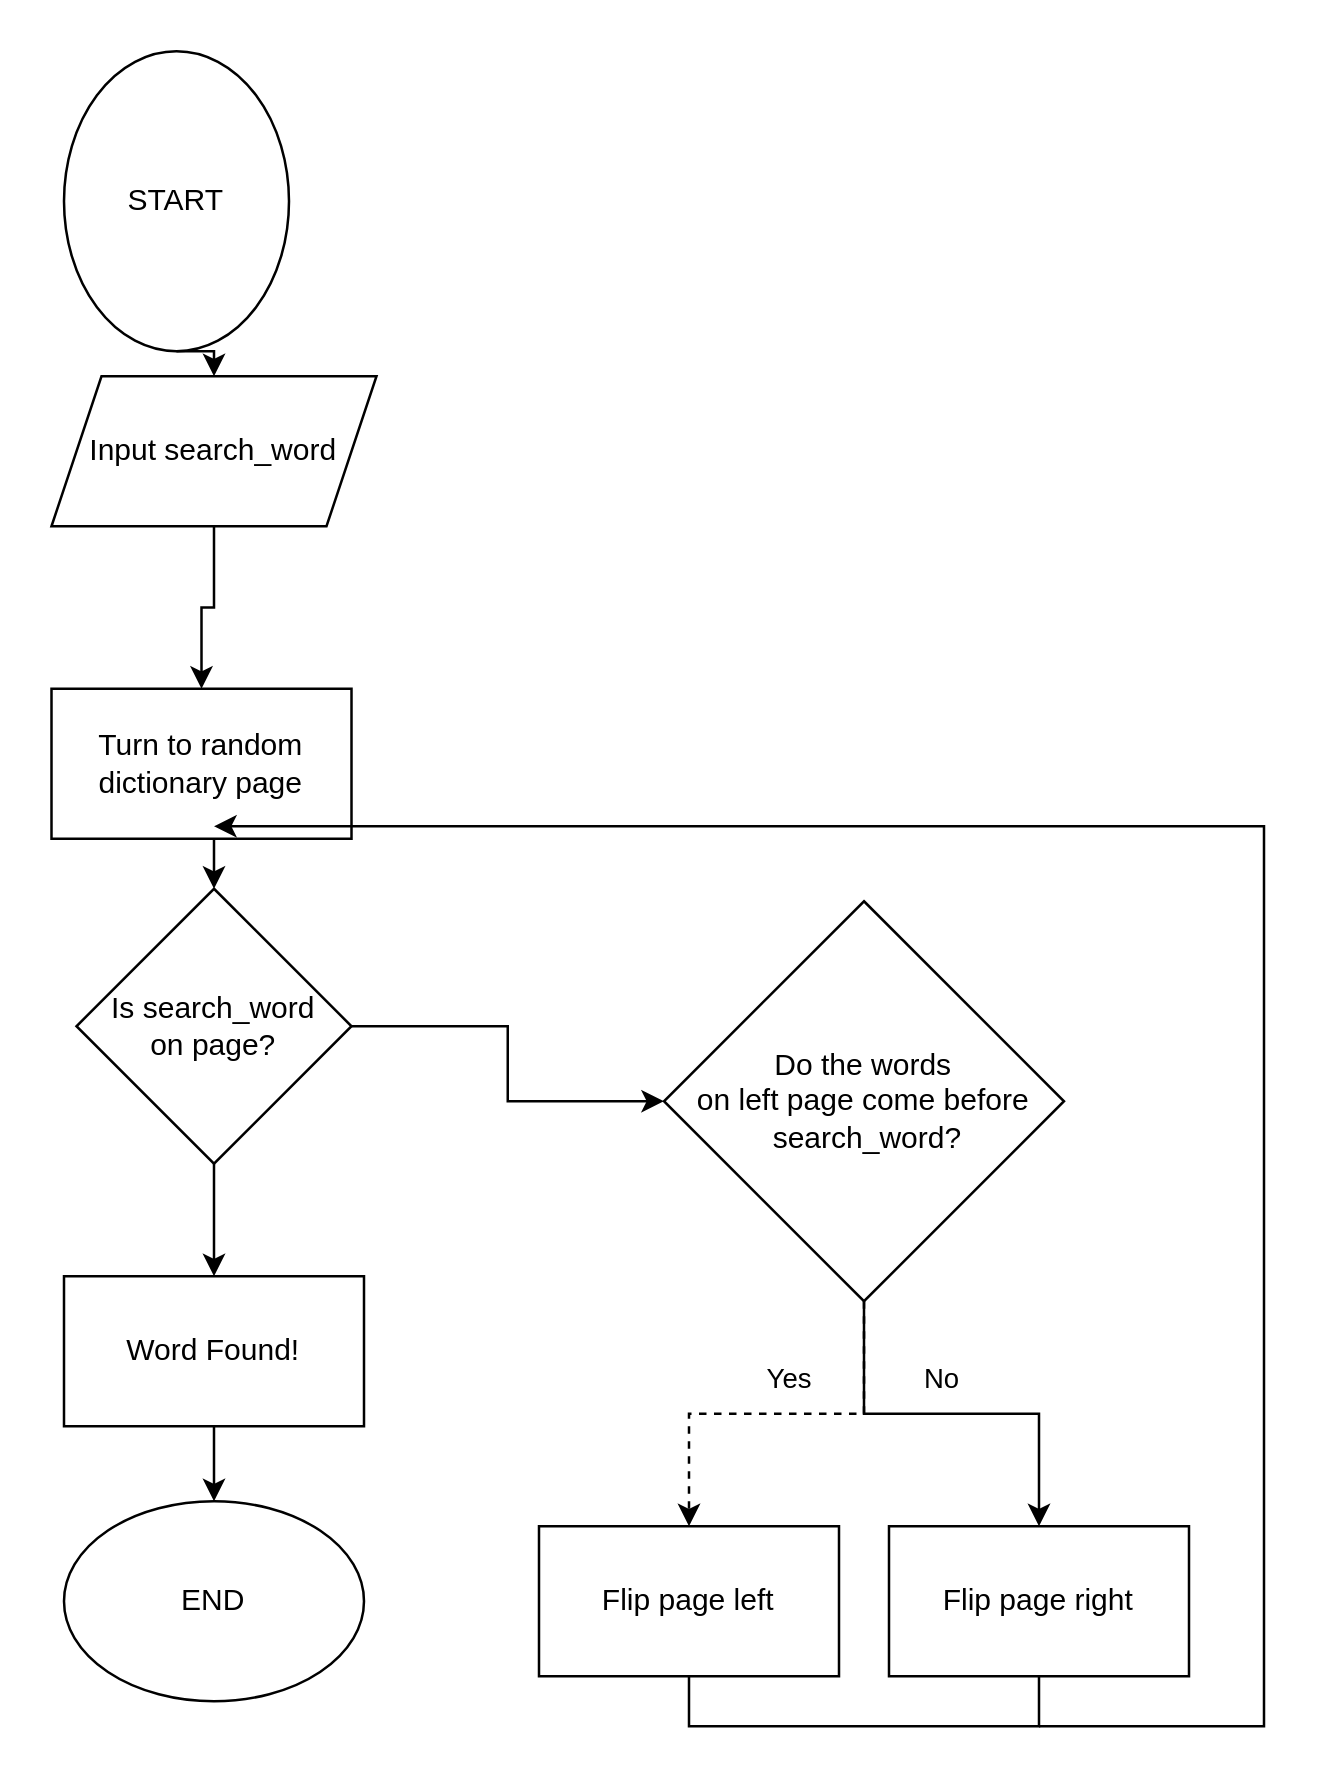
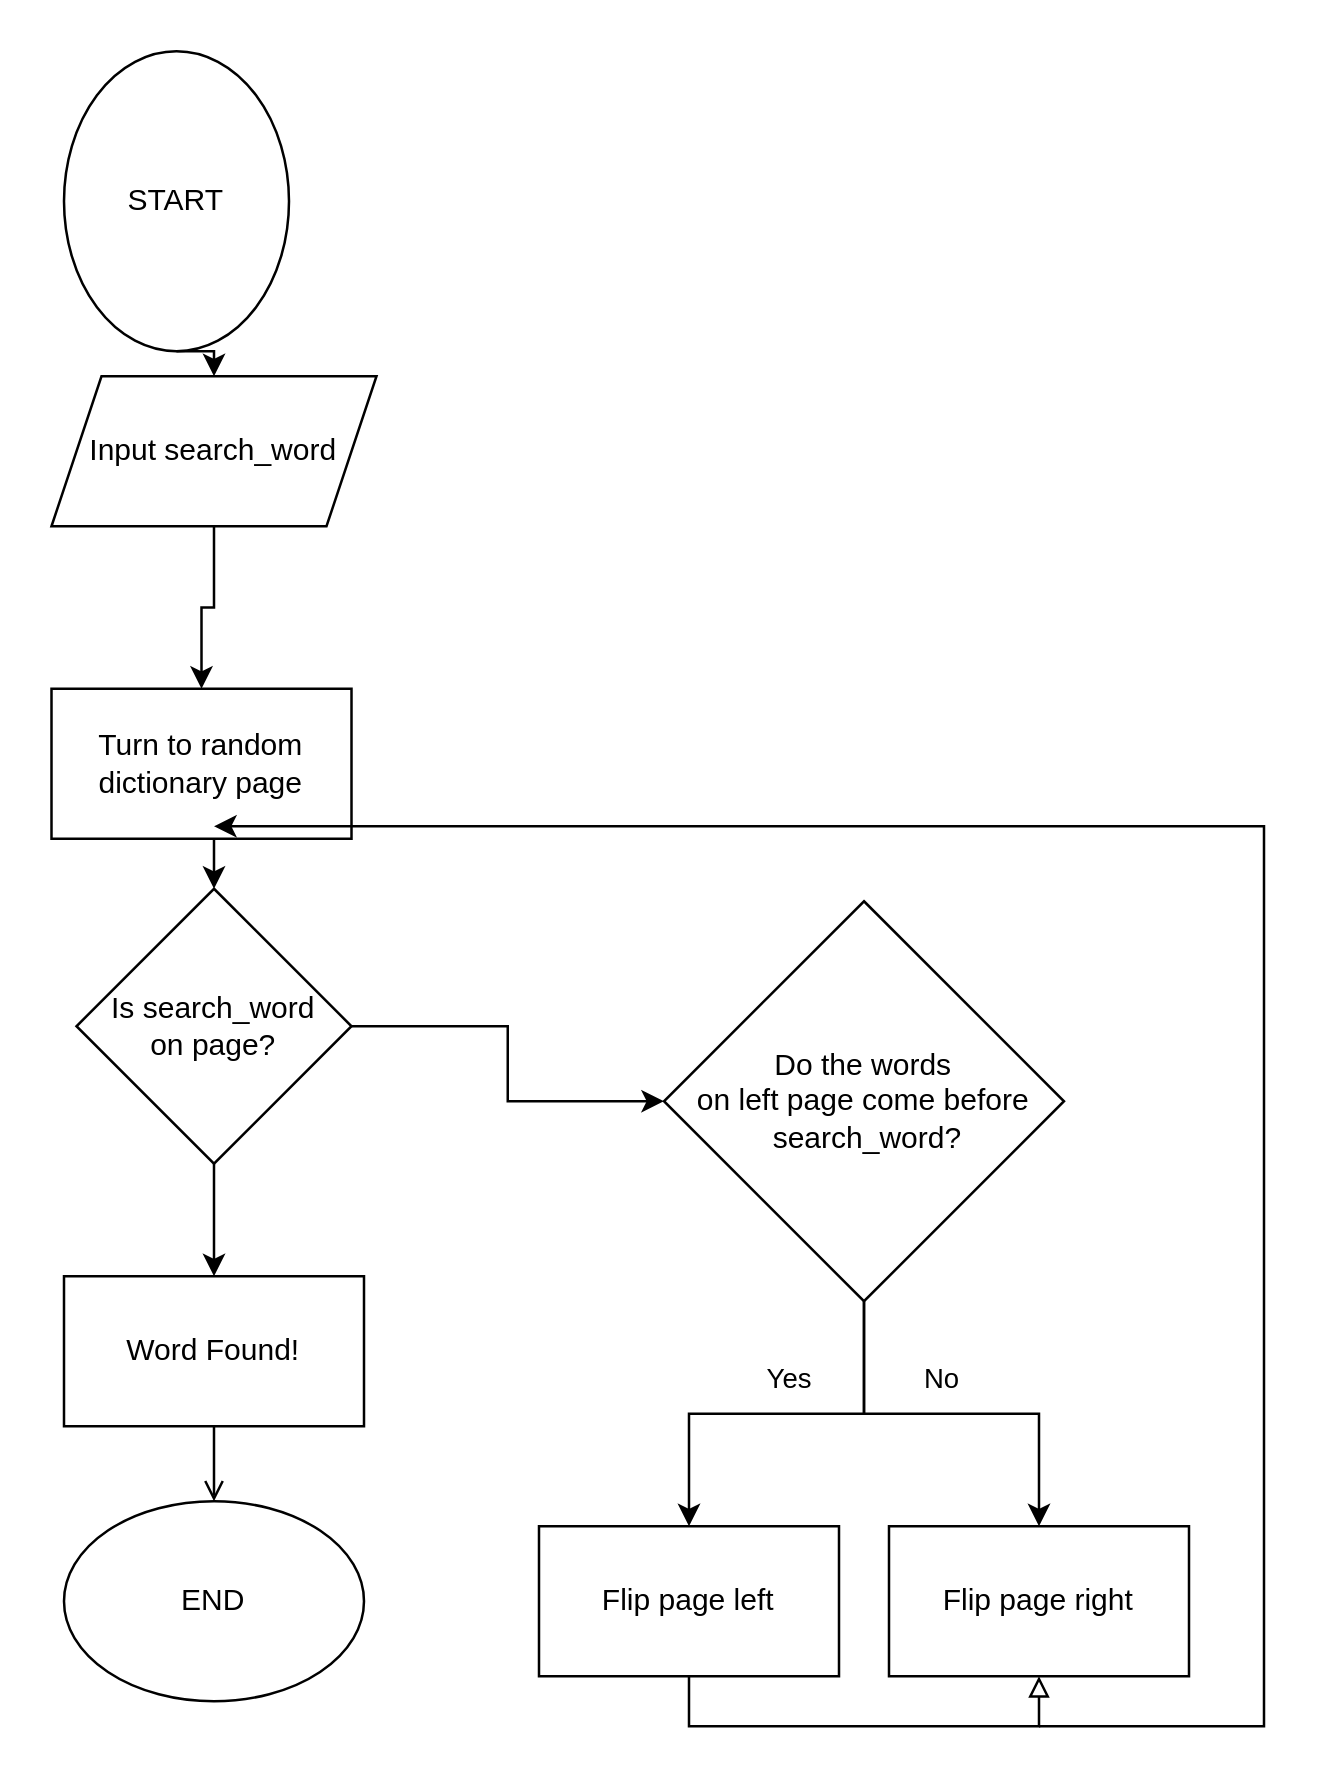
  <mxCell id="0" />
  <mxCell id="1" parent="0" />
  <mxCell id="2" style="edgeStyle=orthogonalEdgeStyle;rounded=0;orthogonalLoop=1;jettySize=auto;html=1;exitX=0.5;exitY=1;exitDx=0;exitDy=0;entryX=0.5;entryY=0;entryDx=0;entryDy=0;" edge="1" parent="1" source="3" target="5"><mxGeometry relative="1" as="geometry" /></mxCell>
  <mxCell id="3" value="START" style="ellipse;whiteSpace=wrap;html=1;" vertex="1" parent="1"><mxGeometry x="25" y="20" width="90" height="120" as="geometry" /></mxCell>
  <mxCell id="4" style="edgeStyle=orthogonalEdgeStyle;rounded=0;orthogonalLoop=1;jettySize=auto;html=1;exitX=0.5;exitY=1;exitDx=0;exitDy=0;entryX=0.5;entryY=0;entryDx=0;entryDy=0;" edge="1" parent="1" source="5" target="7"><mxGeometry relative="1" as="geometry" /></mxCell>
  <mxCell id="5" value="Input search_word" style="shape=parallelogram;perimeter=parallelogramPerimeter;whiteSpace=wrap;html=1;fixedSize=1;" vertex="1" parent="1"><mxGeometry x="20" y="150" width="130" height="60" as="geometry" /></mxCell>
  <mxCell id="6" style="edgeStyle=orthogonalEdgeStyle;rounded=0;orthogonalLoop=1;jettySize=auto;html=1;exitX=0.5;exitY=1;exitDx=0;exitDy=0;entryX=0.5;entryY=0;entryDx=0;entryDy=0;" edge="1" parent="1" source="7" target="10"><mxGeometry relative="1" as="geometry" /></mxCell>
  <mxCell id="7" value="Turn to random dictionary page" style="rounded=0;whiteSpace=wrap;html=1;" vertex="1" parent="1"><mxGeometry x="20" y="275" width="120" height="60" as="geometry" /></mxCell>
  <mxCell id="8" style="edgeStyle=orthogonalEdgeStyle;rounded=0;orthogonalLoop=1;jettySize=auto;html=1;exitX=0.5;exitY=1;exitDx=0;exitDy=0;entryX=0.5;entryY=0;entryDx=0;entryDy=0;" edge="1" parent="1" source="10" target="13"><mxGeometry relative="1" as="geometry" /></mxCell>
  <mxCell id="9" style="edgeStyle=orthogonalEdgeStyle;rounded=0;orthogonalLoop=1;jettySize=auto;html=1;exitX=1;exitY=0.5;exitDx=0;exitDy=0;entryX=0;entryY=0.5;entryDx=0;entryDy=0;" edge="1" parent="1" source="10" target="18"><mxGeometry relative="1" as="geometry" /></mxCell>
  <mxCell id="10" value="Is search_word&lt;br&gt;on page?" style="rhombus;whiteSpace=wrap;html=1;" vertex="1" parent="1"><mxGeometry x="30" y="355" width="110" height="110" as="geometry" /></mxCell>
  <mxCell id="11" value="END" style="ellipse;whiteSpace=wrap;html=1;" vertex="1" parent="1"><mxGeometry x="25" y="600" width="120" height="80" as="geometry" /></mxCell>
- <mxCell id="12" style="edgeStyle=orthogonalEdgeStyle;rounded=0;orthogonalLoop=1;jettySize=auto;html=1;exitX=0.5;exitY=1;exitDx=0;exitDy=0;entryX=0.5;entryY=0;entryDx=0;entryDy=0;" edge="1" parent="1" source="13" target="11"><mxGeometry relative="1" as="geometry" /></mxCell>
+ <mxCell id="12" style="edgeStyle=orthogonalEdgeStyle;rounded=0;orthogonalLoop=1;jettySize=auto;html=1;exitX=0.5;exitY=1;exitDx=0;exitDy=0;entryX=0.5;entryY=0;entryDx=0;entryDy=0;endArrow=open;" edge="1" parent="1" source="13" target="11"><mxGeometry relative="1" as="geometry" /></mxCell>
  <mxCell id="13" value="Word Found!" style="rounded=0;whiteSpace=wrap;html=1;" vertex="1" parent="1"><mxGeometry x="25" y="510" width="120" height="60" as="geometry" /></mxCell>
- <mxCell id="14" style="edgeStyle=orthogonalEdgeStyle;rounded=0;orthogonalLoop=1;jettySize=auto;html=1;exitX=0.5;exitY=1;exitDx=0;exitDy=0;entryX=0.5;entryY=0;entryDx=0;entryDy=0;dashed=1;" edge="1" parent="1" source="18" target="20"><mxGeometry relative="1" as="geometry" /></mxCell>
+ <mxCell id="14" style="edgeStyle=orthogonalEdgeStyle;rounded=0;orthogonalLoop=1;jettySize=auto;html=1;exitX=0.5;exitY=1;exitDx=0;exitDy=0;entryX=0.5;entryY=0;entryDx=0;entryDy=0;" edge="1" parent="1" source="18" target="20"><mxGeometry relative="1" as="geometry" /></mxCell>
  <mxCell id="15" value="Yes" style="edgeLabel;html=1;align=center;verticalAlign=middle;resizable=0;points=[];" vertex="1" connectable="0" parent="14"><mxGeometry x="-0.053" y="3" relative="1" as="geometry"><mxPoint y="-18" as="offset" /></mxGeometry></mxCell>
  <mxCell id="16" style="edgeStyle=orthogonalEdgeStyle;rounded=0;orthogonalLoop=1;jettySize=auto;html=1;exitX=0.5;exitY=1;exitDx=0;exitDy=0;entryX=0.5;entryY=0;entryDx=0;entryDy=0;" edge="1" parent="1" source="18" target="22"><mxGeometry relative="1" as="geometry" /></mxCell>
  <mxCell id="17" value="No" style="edgeLabel;html=1;align=center;verticalAlign=middle;resizable=0;points=[];" vertex="1" connectable="0" parent="16"><mxGeometry x="0.078" y="3" relative="1" as="geometry"><mxPoint x="-11" y="-12" as="offset" /></mxGeometry></mxCell>
  <mxCell id="18" value="Do the words&lt;br&gt;on left page come before&lt;br&gt;&amp;nbsp;search_word?" style="rhombus;whiteSpace=wrap;html=1;" vertex="1" parent="1"><mxGeometry x="265" y="360" width="160" height="160" as="geometry" /></mxCell>
- <mxCell id="19" style="edgeStyle=orthogonalEdgeStyle;rounded=0;orthogonalLoop=1;jettySize=auto;html=1;exitX=0.5;exitY=1;exitDx=0;exitDy=0;entryX=0.5;entryY=1;entryDx=0;entryDy=0;endArrow=none;endFill=0;" edge="1" parent="1" source="20" target="22"><mxGeometry relative="1" as="geometry" /></mxCell>
+ <mxCell id="19" style="edgeStyle=orthogonalEdgeStyle;rounded=0;orthogonalLoop=1;jettySize=auto;html=1;exitX=0.5;exitY=1;exitDx=0;exitDy=0;entryX=0.5;entryY=1;entryDx=0;entryDy=0;endArrow=block;endFill=0;" edge="1" parent="1" source="20" target="22"><mxGeometry relative="1" as="geometry" /></mxCell>
  <mxCell id="20" value="Flip page left" style="rounded=0;whiteSpace=wrap;html=1;" vertex="1" parent="1"><mxGeometry x="215" y="610" width="120" height="60" as="geometry" /></mxCell>
  <mxCell id="21" style="edgeStyle=elbowEdgeStyle;rounded=0;orthogonalLoop=1;jettySize=auto;html=1;exitX=0.5;exitY=1;exitDx=0;exitDy=0;" edge="1" parent="1"><mxGeometry relative="1" as="geometry"><mxPoint x="85" y="330" as="targetPoint" /><mxPoint x="415" y="690" as="sourcePoint" /><Array as="points"><mxPoint x="505" y="530" /></Array></mxGeometry></mxCell>
  <mxCell id="22" value="Flip page right" style="rounded=0;whiteSpace=wrap;html=1;" vertex="1" parent="1"><mxGeometry x="355" y="610" width="120" height="60" as="geometry" /></mxCell>
